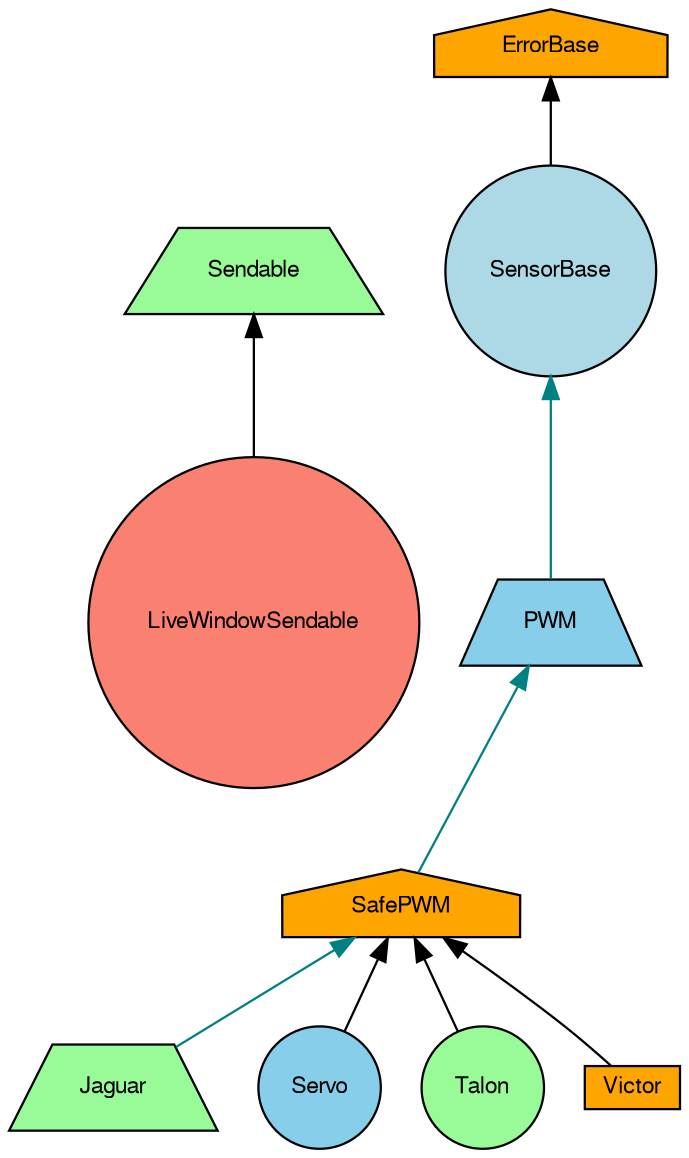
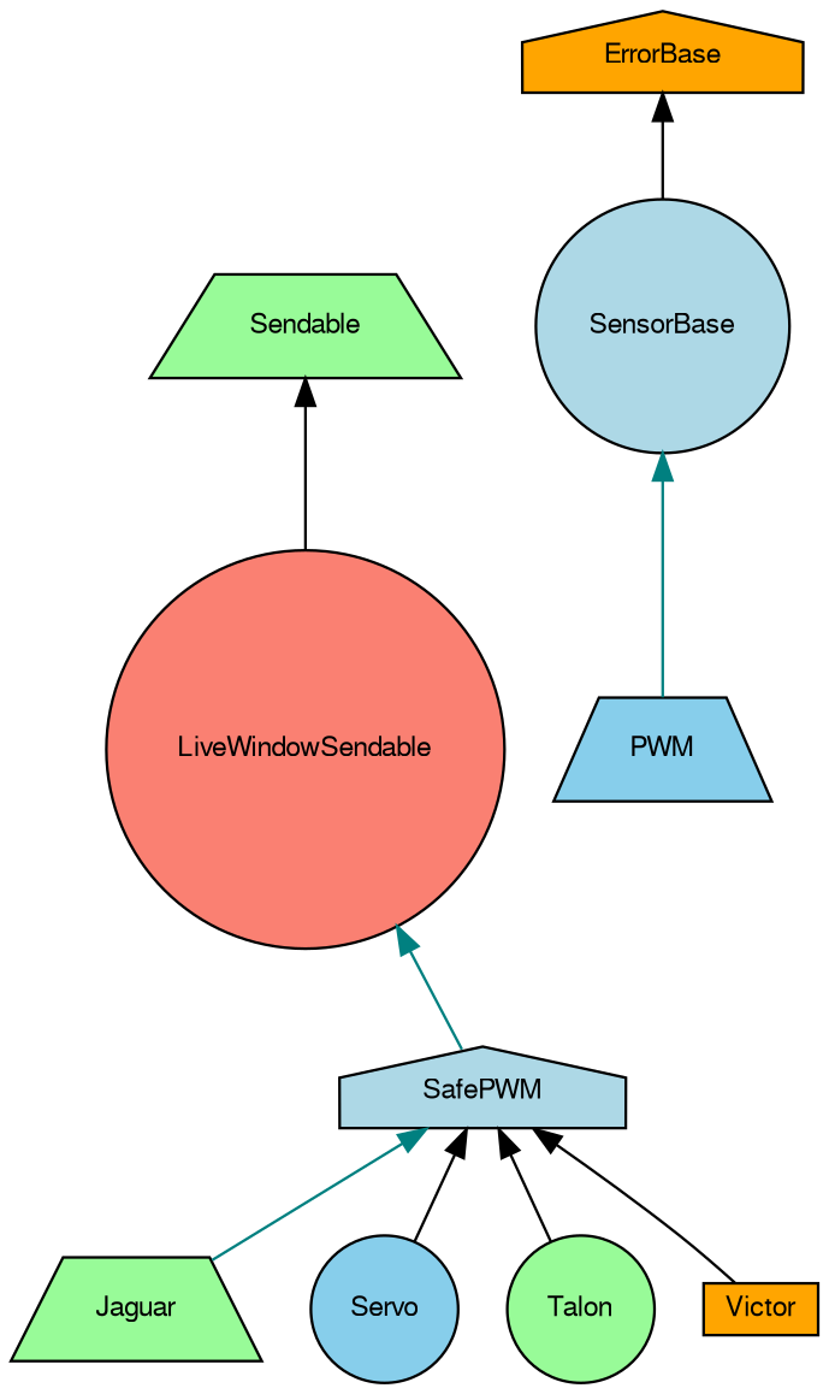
  digraph {
    node [color=black fillcolor=palegreen fontname=FreeSans fontsize=10 shape=circle style=filled]
    edge [color=black dir=back fontname=FreeSans fontsize=10 labelfontname=FreeSans labelfontsize=10 style=solid]
    n1 [fillcolor=skyblue fontcolor=black height=0.2 label=PWM shape=trapezium width=0.4]
-   n2 [fillcolor=orange height=0.2 label=SafePWM shape=house width=0.4]
+   n2 [fillcolor=lightblue height=0.2 label=SafePWM shape=house width=0.4]
    n3 [height=0.2 label=Jaguar shape=trapezium width=0.4]
    n4 [fillcolor=skyblue height=0.2 label=Servo width=0.4]
    n5 [height=0.2 label=Talon width=0.4]
    n6 [fillcolor=orange height=0.2 label=Victor shape=box width=0.4]
    n7 [fillcolor=lightblue height=0.2 label=SensorBase width=0.4]
    n8 [fillcolor=orange height=0.2 label=ErrorBase shape=house width=0.4]
    n9 [fillcolor=salmon height=0.2 label=LiveWindowSendable width=0.4]
    n10 [height=0.2 label=Sendable shape=trapezium width=0.4]
-   n1 -> n2 [color=teal]
+   n9 -> n2 [color=teal]
    n2 -> n3 [color=teal]
    n2 -> n4
    n2 -> n5
    n2 -> n6
    n7 -> n1 [color=teal]
    n8 -> n7
    n10 -> n9
  }
